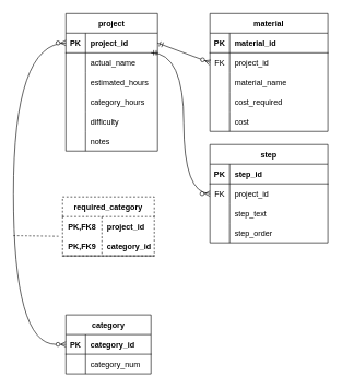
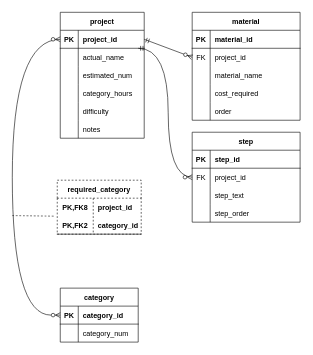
  <mxCell id="0" />
  <mxCell id="1" parent="0" />
  <mxCell id="2" value="project" style="shape=table;startSize=30;container=1;collapsible=1;childLayout=tableLayout;fixedRows=1;rowLines=0;fontStyle=1;align=center;resizeLast=1;" parent="1" vertex="1"><mxGeometry x="100" y="20" width="140" height="210" as="geometry" /></mxCell>
  <mxCell id="3" value="" style="shape=tableRow;horizontal=0;startSize=0;swimlaneHead=0;swimlaneBody=0;fillColor=none;collapsible=0;dropTarget=0;points=[[0,0.5],[1,0.5]];portConstraint=eastwest;top=0;left=0;right=0;bottom=1;" parent="2" vertex="1"><mxGeometry y="30" width="140" height="30" as="geometry" /></mxCell>
  <mxCell id="4" value="PK" style="shape=partialRectangle;connectable=0;fillColor=none;top=0;left=0;bottom=0;right=0;fontStyle=1;overflow=hidden;" parent="3" vertex="1"><mxGeometry width="30" height="30" as="geometry"><mxRectangle width="30" height="30" as="alternateBounds" /></mxGeometry></mxCell>
  <mxCell id="5" value="project_id" style="shape=partialRectangle;connectable=0;fillColor=none;top=0;left=0;bottom=0;right=0;align=left;spacingLeft=6;fontStyle=1;overflow=hidden;" parent="3" vertex="1"><mxGeometry x="30" width="110" height="30" as="geometry"><mxRectangle width="110" height="30" as="alternateBounds" /></mxGeometry></mxCell>
  <mxCell id="6" value="" style="shape=tableRow;horizontal=0;startSize=0;swimlaneHead=0;swimlaneBody=0;fillColor=none;collapsible=0;dropTarget=0;points=[[0,0.5],[1,0.5]];portConstraint=eastwest;top=0;left=0;right=0;bottom=0;" parent="2" vertex="1"><mxGeometry y="60" width="140" height="30" as="geometry" /></mxCell>
  <mxCell id="7" value="" style="shape=partialRectangle;connectable=0;fillColor=none;top=0;left=0;bottom=0;right=0;editable=1;overflow=hidden;" parent="6" vertex="1"><mxGeometry width="30" height="30" as="geometry"><mxRectangle width="30" height="30" as="alternateBounds" /></mxGeometry></mxCell>
  <mxCell id="8" value="actual_name" style="shape=partialRectangle;connectable=0;fillColor=none;top=0;left=0;bottom=0;right=0;align=left;spacingLeft=6;overflow=hidden;" parent="6" vertex="1"><mxGeometry x="30" width="110" height="30" as="geometry"><mxRectangle width="110" height="30" as="alternateBounds" /></mxGeometry></mxCell>
  <mxCell id="9" value="" style="shape=tableRow;horizontal=0;startSize=0;swimlaneHead=0;swimlaneBody=0;fillColor=none;collapsible=0;dropTarget=0;points=[[0,0.5],[1,0.5]];portConstraint=eastwest;top=0;left=0;right=0;bottom=0;" parent="2" vertex="1"><mxGeometry y="90" width="140" height="30" as="geometry" /></mxCell>
  <mxCell id="10" value="" style="shape=partialRectangle;connectable=0;fillColor=none;top=0;left=0;bottom=0;right=0;editable=1;overflow=hidden;" parent="9" vertex="1"><mxGeometry width="30" height="30" as="geometry"><mxRectangle width="30" height="30" as="alternateBounds" /></mxGeometry></mxCell>
- <mxCell id="11" value="estimated_hours" style="shape=partialRectangle;connectable=0;fillColor=none;top=0;left=0;bottom=0;right=0;align=left;spacingLeft=6;overflow=hidden;" parent="9" vertex="1"><mxGeometry x="30" width="110" height="30" as="geometry"><mxRectangle width="110" height="30" as="alternateBounds" /></mxGeometry></mxCell>
+ <mxCell id="11" value="estimated_num" style="shape=partialRectangle;connectable=0;fillColor=none;top=0;left=0;bottom=0;right=0;align=left;spacingLeft=6;overflow=hidden;" parent="9" vertex="1"><mxGeometry x="30" width="110" height="30" as="geometry"><mxRectangle width="110" height="30" as="alternateBounds" /></mxGeometry></mxCell>
  <mxCell id="12" value="" style="shape=tableRow;horizontal=0;startSize=0;swimlaneHead=0;swimlaneBody=0;fillColor=none;collapsible=0;dropTarget=0;points=[[0,0.5],[1,0.5]];portConstraint=eastwest;top=0;left=0;right=0;bottom=0;" parent="2" vertex="1"><mxGeometry y="120" width="140" height="30" as="geometry" /></mxCell>
  <mxCell id="13" value="" style="shape=partialRectangle;connectable=0;fillColor=none;top=0;left=0;bottom=0;right=0;editable=1;overflow=hidden;" parent="12" vertex="1"><mxGeometry width="30" height="30" as="geometry"><mxRectangle width="30" height="30" as="alternateBounds" /></mxGeometry></mxCell>
  <mxCell id="14" value="category_hours" style="shape=partialRectangle;connectable=0;fillColor=none;top=0;left=0;bottom=0;right=0;align=left;spacingLeft=6;overflow=hidden;" parent="12" vertex="1"><mxGeometry x="30" width="110" height="30" as="geometry"><mxRectangle width="110" height="30" as="alternateBounds" /></mxGeometry></mxCell>
  <mxCell id="15" style="shape=tableRow;horizontal=0;startSize=0;swimlaneHead=0;swimlaneBody=0;fillColor=none;collapsible=0;dropTarget=0;points=[[0,0.5],[1,0.5]];portConstraint=eastwest;top=0;left=0;right=0;bottom=0;" parent="2" vertex="1"><mxGeometry y="150" width="140" height="30" as="geometry" /></mxCell>
  <mxCell id="16" style="shape=partialRectangle;connectable=0;fillColor=none;top=0;left=0;bottom=0;right=0;editable=1;overflow=hidden;" parent="15" vertex="1"><mxGeometry width="30" height="30" as="geometry"><mxRectangle width="30" height="30" as="alternateBounds" /></mxGeometry></mxCell>
  <mxCell id="17" value="difficulty" style="shape=partialRectangle;connectable=0;fillColor=none;top=0;left=0;bottom=0;right=0;align=left;spacingLeft=6;overflow=hidden;" parent="15" vertex="1"><mxGeometry x="30" width="110" height="30" as="geometry"><mxRectangle width="110" height="30" as="alternateBounds" /></mxGeometry></mxCell>
  <mxCell id="18" style="shape=tableRow;horizontal=0;startSize=0;swimlaneHead=0;swimlaneBody=0;fillColor=none;collapsible=0;dropTarget=0;points=[[0,0.5],[1,0.5]];portConstraint=eastwest;top=0;left=0;right=0;bottom=0;" parent="2" vertex="1"><mxGeometry y="180" width="140" height="30" as="geometry" /></mxCell>
  <mxCell id="19" style="shape=partialRectangle;connectable=0;fillColor=none;top=0;left=0;bottom=0;right=0;editable=1;overflow=hidden;" parent="18" vertex="1"><mxGeometry width="30" height="30" as="geometry"><mxRectangle width="30" height="30" as="alternateBounds" /></mxGeometry></mxCell>
  <mxCell id="20" value="notes" style="shape=partialRectangle;connectable=0;fillColor=none;top=0;left=0;bottom=0;right=0;align=left;spacingLeft=6;overflow=hidden;" parent="18" vertex="1"><mxGeometry x="30" width="110" height="30" as="geometry"><mxRectangle width="110" height="30" as="alternateBounds" /></mxGeometry></mxCell>
  <mxCell id="21" value="material" style="shape=table;startSize=30;container=1;collapsible=1;childLayout=tableLayout;fixedRows=1;rowLines=0;fontStyle=1;align=center;resizeLast=1;" parent="1" vertex="1"><mxGeometry x="320" y="20" width="180" height="180" as="geometry" /></mxCell>
  <mxCell id="22" value="" style="shape=tableRow;horizontal=0;startSize=0;swimlaneHead=0;swimlaneBody=0;fillColor=none;collapsible=0;dropTarget=0;points=[[0,0.5],[1,0.5]];portConstraint=eastwest;top=0;left=0;right=0;bottom=1;" parent="21" vertex="1"><mxGeometry y="30" width="180" height="30" as="geometry" /></mxCell>
  <mxCell id="23" value="PK" style="shape=partialRectangle;connectable=0;fillColor=none;top=0;left=0;bottom=0;right=0;fontStyle=1;overflow=hidden;" parent="22" vertex="1"><mxGeometry width="30" height="30" as="geometry"><mxRectangle width="30" height="30" as="alternateBounds" /></mxGeometry></mxCell>
  <mxCell id="24" value="material_id" style="shape=partialRectangle;connectable=0;fillColor=none;top=0;left=0;bottom=0;right=0;align=left;spacingLeft=6;fontStyle=1;overflow=hidden;" parent="22" vertex="1"><mxGeometry x="30" width="150" height="30" as="geometry"><mxRectangle width="150" height="30" as="alternateBounds" /></mxGeometry></mxCell>
  <mxCell id="25" value="" style="shape=tableRow;horizontal=0;startSize=0;swimlaneHead=0;swimlaneBody=0;fillColor=none;collapsible=0;dropTarget=0;points=[[0,0.5],[1,0.5]];portConstraint=eastwest;top=0;left=0;right=0;bottom=0;" parent="21" vertex="1"><mxGeometry y="60" width="180" height="30" as="geometry" /></mxCell>
  <mxCell id="26" value="FK" style="shape=partialRectangle;connectable=0;fillColor=none;top=0;left=0;bottom=0;right=0;editable=1;overflow=hidden;" parent="25" vertex="1"><mxGeometry width="30" height="30" as="geometry"><mxRectangle width="30" height="30" as="alternateBounds" /></mxGeometry></mxCell>
  <mxCell id="27" value="project_id" style="shape=partialRectangle;connectable=0;fillColor=none;top=0;left=0;bottom=0;right=0;align=left;spacingLeft=6;overflow=hidden;" parent="25" vertex="1"><mxGeometry x="30" width="150" height="30" as="geometry"><mxRectangle width="150" height="30" as="alternateBounds" /></mxGeometry></mxCell>
  <mxCell id="28" value="" style="shape=tableRow;horizontal=0;startSize=0;swimlaneHead=0;swimlaneBody=0;fillColor=none;collapsible=0;dropTarget=0;points=[[0,0.5],[1,0.5]];portConstraint=eastwest;top=0;left=0;right=0;bottom=0;" parent="21" vertex="1"><mxGeometry y="90" width="180" height="30" as="geometry" /></mxCell>
  <mxCell id="29" value="" style="shape=partialRectangle;connectable=0;fillColor=none;top=0;left=0;bottom=0;right=0;editable=1;overflow=hidden;" parent="28" vertex="1"><mxGeometry width="30" height="30" as="geometry"><mxRectangle width="30" height="30" as="alternateBounds" /></mxGeometry></mxCell>
  <mxCell id="30" value="material_name" style="shape=partialRectangle;connectable=0;fillColor=none;top=0;left=0;bottom=0;right=0;align=left;spacingLeft=6;overflow=hidden;" parent="28" vertex="1"><mxGeometry x="30" width="150" height="30" as="geometry"><mxRectangle width="150" height="30" as="alternateBounds" /></mxGeometry></mxCell>
  <mxCell id="31" value="" style="shape=tableRow;horizontal=0;startSize=0;swimlaneHead=0;swimlaneBody=0;fillColor=none;collapsible=0;dropTarget=0;points=[[0,0.5],[1,0.5]];portConstraint=eastwest;top=0;left=0;right=0;bottom=0;" parent="21" vertex="1"><mxGeometry y="120" width="180" height="30" as="geometry" /></mxCell>
  <mxCell id="32" value="" style="shape=partialRectangle;connectable=0;fillColor=none;top=0;left=0;bottom=0;right=0;editable=1;overflow=hidden;" parent="31" vertex="1"><mxGeometry width="30" height="30" as="geometry"><mxRectangle width="30" height="30" as="alternateBounds" /></mxGeometry></mxCell>
  <mxCell id="33" value="cost_required" style="shape=partialRectangle;connectable=0;fillColor=none;top=0;left=0;bottom=0;right=0;align=left;spacingLeft=6;overflow=hidden;" parent="31" vertex="1"><mxGeometry x="30" width="150" height="30" as="geometry"><mxRectangle width="150" height="30" as="alternateBounds" /></mxGeometry></mxCell>
  <mxCell id="34" style="shape=tableRow;horizontal=0;startSize=0;swimlaneHead=0;swimlaneBody=0;fillColor=none;collapsible=0;dropTarget=0;points=[[0,0.5],[1,0.5]];portConstraint=eastwest;top=0;left=0;right=0;bottom=0;" parent="21" vertex="1"><mxGeometry y="150" width="180" height="30" as="geometry" /></mxCell>
  <mxCell id="35" style="shape=partialRectangle;connectable=0;fillColor=none;top=0;left=0;bottom=0;right=0;editable=1;overflow=hidden;" parent="34" vertex="1"><mxGeometry width="30" height="30" as="geometry"><mxRectangle width="30" height="30" as="alternateBounds" /></mxGeometry></mxCell>
- <mxCell id="36" value="cost" style="shape=partialRectangle;connectable=0;fillColor=none;top=0;left=0;bottom=0;right=0;align=left;spacingLeft=6;overflow=hidden;" parent="34" vertex="1"><mxGeometry x="30" width="150" height="30" as="geometry"><mxRectangle width="150" height="30" as="alternateBounds" /></mxGeometry></mxCell>
+ <mxCell id="36" value="order" style="shape=partialRectangle;connectable=0;fillColor=none;top=0;left=0;bottom=0;right=0;align=left;spacingLeft=6;overflow=hidden;" parent="34" vertex="1"><mxGeometry x="30" width="150" height="30" as="geometry"><mxRectangle width="150" height="30" as="alternateBounds" /></mxGeometry></mxCell>
  <mxCell id="37" value="step" style="shape=table;startSize=30;container=1;collapsible=1;childLayout=tableLayout;fixedRows=1;rowLines=0;fontStyle=1;align=center;resizeLast=1;" parent="1" vertex="1"><mxGeometry x="320" y="220" width="180" height="150" as="geometry" /></mxCell>
  <mxCell id="38" value="" style="shape=tableRow;horizontal=0;startSize=0;swimlaneHead=0;swimlaneBody=0;fillColor=none;collapsible=0;dropTarget=0;points=[[0,0.5],[1,0.5]];portConstraint=eastwest;top=0;left=0;right=0;bottom=1;" parent="37" vertex="1"><mxGeometry y="30" width="180" height="30" as="geometry" /></mxCell>
  <mxCell id="39" value="PK" style="shape=partialRectangle;connectable=0;fillColor=none;top=0;left=0;bottom=0;right=0;fontStyle=1;overflow=hidden;" parent="38" vertex="1"><mxGeometry width="30" height="30" as="geometry"><mxRectangle width="30" height="30" as="alternateBounds" /></mxGeometry></mxCell>
  <mxCell id="40" value="step_id" style="shape=partialRectangle;connectable=0;fillColor=none;top=0;left=0;bottom=0;right=0;align=left;spacingLeft=6;fontStyle=1;overflow=hidden;" parent="38" vertex="1"><mxGeometry x="30" width="150" height="30" as="geometry"><mxRectangle width="150" height="30" as="alternateBounds" /></mxGeometry></mxCell>
  <mxCell id="41" value="" style="shape=tableRow;horizontal=0;startSize=0;swimlaneHead=0;swimlaneBody=0;fillColor=none;collapsible=0;dropTarget=0;points=[[0,0.5],[1,0.5]];portConstraint=eastwest;top=0;left=0;right=0;bottom=0;" parent="37" vertex="1"><mxGeometry y="60" width="180" height="30" as="geometry" /></mxCell>
  <mxCell id="42" value="FK" style="shape=partialRectangle;connectable=0;fillColor=none;top=0;left=0;bottom=0;right=0;editable=1;overflow=hidden;" parent="41" vertex="1"><mxGeometry width="30" height="30" as="geometry"><mxRectangle width="30" height="30" as="alternateBounds" /></mxGeometry></mxCell>
  <mxCell id="43" value="project_id" style="shape=partialRectangle;connectable=0;fillColor=none;top=0;left=0;bottom=0;right=0;align=left;spacingLeft=6;overflow=hidden;" parent="41" vertex="1"><mxGeometry x="30" width="150" height="30" as="geometry"><mxRectangle width="150" height="30" as="alternateBounds" /></mxGeometry></mxCell>
  <mxCell id="44" value="" style="shape=tableRow;horizontal=0;startSize=0;swimlaneHead=0;swimlaneBody=0;fillColor=none;collapsible=0;dropTarget=0;points=[[0,0.5],[1,0.5]];portConstraint=eastwest;top=0;left=0;right=0;bottom=0;" parent="37" vertex="1"><mxGeometry y="90" width="180" height="30" as="geometry" /></mxCell>
  <mxCell id="45" value="" style="shape=partialRectangle;connectable=0;fillColor=none;top=0;left=0;bottom=0;right=0;editable=1;overflow=hidden;" parent="44" vertex="1"><mxGeometry width="30" height="30" as="geometry"><mxRectangle width="30" height="30" as="alternateBounds" /></mxGeometry></mxCell>
  <mxCell id="46" value="step_text" style="shape=partialRectangle;connectable=0;fillColor=none;top=0;left=0;bottom=0;right=0;align=left;spacingLeft=6;overflow=hidden;" parent="44" vertex="1"><mxGeometry x="30" width="150" height="30" as="geometry"><mxRectangle width="150" height="30" as="alternateBounds" /></mxGeometry></mxCell>
  <mxCell id="47" value="" style="shape=tableRow;horizontal=0;startSize=0;swimlaneHead=0;swimlaneBody=0;fillColor=none;collapsible=0;dropTarget=0;points=[[0,0.5],[1,0.5]];portConstraint=eastwest;top=0;left=0;right=0;bottom=0;" parent="37" vertex="1"><mxGeometry y="120" width="180" height="30" as="geometry" /></mxCell>
  <mxCell id="48" value="" style="shape=partialRectangle;connectable=0;fillColor=none;top=0;left=0;bottom=0;right=0;editable=1;overflow=hidden;" parent="47" vertex="1"><mxGeometry width="30" height="30" as="geometry"><mxRectangle width="30" height="30" as="alternateBounds" /></mxGeometry></mxCell>
  <mxCell id="49" value="step_order" style="shape=partialRectangle;connectable=0;fillColor=none;top=0;left=0;bottom=0;right=0;align=left;spacingLeft=6;overflow=hidden;" parent="47" vertex="1"><mxGeometry x="30" width="150" height="30" as="geometry"><mxRectangle width="150" height="30" as="alternateBounds" /></mxGeometry></mxCell>
  <mxCell id="50" value="category" style="shape=table;startSize=30;container=1;collapsible=1;childLayout=tableLayout;fixedRows=1;rowLines=0;fontStyle=1;align=center;resizeLast=1;" parent="1" vertex="1"><mxGeometry x="100" y="480" width="130" height="90" as="geometry" /></mxCell>
  <mxCell id="51" value="" style="shape=tableRow;horizontal=0;startSize=0;swimlaneHead=0;swimlaneBody=0;fillColor=none;collapsible=0;dropTarget=0;points=[[0,0.5],[1,0.5]];portConstraint=eastwest;top=0;left=0;right=0;bottom=1;" parent="50" vertex="1"><mxGeometry y="30" width="130" height="30" as="geometry" /></mxCell>
  <mxCell id="52" value="PK" style="shape=partialRectangle;connectable=0;fillColor=none;top=0;left=0;bottom=0;right=0;fontStyle=1;overflow=hidden;" parent="51" vertex="1"><mxGeometry width="30" height="30" as="geometry"><mxRectangle width="30" height="30" as="alternateBounds" /></mxGeometry></mxCell>
  <mxCell id="53" value="category_id" style="shape=partialRectangle;connectable=0;fillColor=none;top=0;left=0;bottom=0;right=0;align=left;spacingLeft=6;fontStyle=1;overflow=hidden;" parent="51" vertex="1"><mxGeometry x="30" width="100" height="30" as="geometry"><mxRectangle width="100" height="30" as="alternateBounds" /></mxGeometry></mxCell>
  <mxCell id="54" value="" style="shape=tableRow;horizontal=0;startSize=0;swimlaneHead=0;swimlaneBody=0;fillColor=none;collapsible=0;dropTarget=0;points=[[0,0.5],[1,0.5]];portConstraint=eastwest;top=0;left=0;right=0;bottom=0;" parent="50" vertex="1"><mxGeometry y="60" width="130" height="30" as="geometry" /></mxCell>
  <mxCell id="55" value="" style="shape=partialRectangle;connectable=0;fillColor=none;top=0;left=0;bottom=0;right=0;editable=1;overflow=hidden;" parent="54" vertex="1"><mxGeometry width="30" height="30" as="geometry"><mxRectangle width="30" height="30" as="alternateBounds" /></mxGeometry></mxCell>
  <mxCell id="56" value="category_num" style="shape=partialRectangle;connectable=0;fillColor=none;top=0;left=0;bottom=0;right=0;align=left;spacingLeft=6;overflow=hidden;" parent="54" vertex="1"><mxGeometry x="30" width="100" height="30" as="geometry"><mxRectangle width="100" height="30" as="alternateBounds" /></mxGeometry></mxCell>
  <mxCell id="57" value="required_category" style="shape=table;startSize=30;container=1;collapsible=1;childLayout=tableLayout;fixedRows=1;rowLines=0;fontStyle=1;align=center;resizeLast=1;dashed=1;" parent="1" vertex="1"><mxGeometry x="95" y="300" width="140" height="90" as="geometry" /></mxCell>
  <mxCell id="58" value="" style="shape=tableRow;horizontal=0;startSize=0;swimlaneHead=0;swimlaneBody=0;fillColor=none;collapsible=0;dropTarget=0;points=[[0,0.5],[1,0.5]];portConstraint=eastwest;top=0;left=0;right=0;bottom=0;" parent="57" vertex="1"><mxGeometry y="30" width="140" height="30" as="geometry" /></mxCell>
  <mxCell id="59" value="PK,FK8" style="shape=partialRectangle;connectable=0;fillColor=none;top=0;left=0;bottom=0;right=0;fontStyle=1;overflow=hidden;" parent="58" vertex="1"><mxGeometry width="60" height="30" as="geometry"><mxRectangle width="60" height="30" as="alternateBounds" /></mxGeometry></mxCell>
  <mxCell id="60" value="project_id" style="shape=partialRectangle;connectable=0;fillColor=none;top=0;left=0;bottom=0;right=0;align=left;spacingLeft=6;fontStyle=1;overflow=hidden;" parent="58" vertex="1"><mxGeometry x="60" width="80" height="30" as="geometry"><mxRectangle width="80" height="30" as="alternateBounds" /></mxGeometry></mxCell>
  <mxCell id="61" value="" style="shape=tableRow;horizontal=0;startSize=0;swimlaneHead=0;swimlaneBody=0;fillColor=none;collapsible=0;dropTarget=0;points=[[0,0.5],[1,0.5]];portConstraint=eastwest;top=0;left=0;right=0;bottom=1;" parent="57" vertex="1"><mxGeometry y="60" width="140" height="30" as="geometry" /></mxCell>
- <mxCell id="62" value="PK,FK9" style="shape=partialRectangle;connectable=0;fillColor=none;top=0;left=0;bottom=0;right=0;fontStyle=1;overflow=hidden;" parent="61" vertex="1"><mxGeometry width="60" height="30" as="geometry"><mxRectangle width="60" height="30" as="alternateBounds" /></mxGeometry></mxCell>
+ <mxCell id="62" value="PK,FK2" style="shape=partialRectangle;connectable=0;fillColor=none;top=0;left=0;bottom=0;right=0;fontStyle=1;overflow=hidden;" parent="61" vertex="1"><mxGeometry width="60" height="30" as="geometry"><mxRectangle width="60" height="30" as="alternateBounds" /></mxGeometry></mxCell>
  <mxCell id="63" value="category_id" style="shape=partialRectangle;connectable=0;fillColor=none;top=0;left=0;bottom=0;right=0;align=left;spacingLeft=6;fontStyle=1;overflow=hidden;" parent="61" vertex="1"><mxGeometry x="60" width="80" height="30" as="geometry"><mxRectangle width="80" height="30" as="alternateBounds" /></mxGeometry></mxCell>
  <mxCell id="64" value="" style="fontSize=12;html=1;endArrow=ERzeroToMany;endFill=1;rounded=0;exitX=0;exitY=0.5;exitDx=0;exitDy=0;edgeStyle=orthogonalEdgeStyle;curved=1;startArrow=ERzeroToMany;startFill=0;entryX=0;entryY=0.5;entryDx=0;entryDy=0;" parent="1" source="51" target="3" edge="1"><mxGeometry width="100" height="100" relative="1" as="geometry"><mxPoint x="0" y="260" as="sourcePoint" /><mxPoint x="100" y="160" as="targetPoint" /><Array as="points"><mxPoint x="20" y="525" /><mxPoint x="20" y="65" /></Array></mxGeometry></mxCell>
  <mxCell id="65" value="" style="endArrow=none;html=1;rounded=0;dashed=1;curved=1;" parent="1" edge="1"><mxGeometry relative="1" as="geometry"><mxPoint x="20" y="359" as="sourcePoint" /><mxPoint x="90" as="targetPoint" y="360" /></mxGeometry></mxCell>
  <mxCell id="66" value="" style="fontSize=12;html=1;endArrow=ERzeroToMany;endFill=1;rounded=0;exitX=1;exitY=0.5;exitDx=0;exitDy=0;entryX=0;entryY=0.5;entryDx=0;entryDy=0;startArrow=ERmandOne;startFill=0;" parent="1" source="3" target="25" edge="1"><mxGeometry width="100" height="100" relative="1" as="geometry"><mxPoint x="250" y="160" as="sourcePoint" /><mxPoint x="350" y="60" as="targetPoint" /></mxGeometry></mxCell>
  <mxCell id="67" value="" style="fontSize=12;html=1;endArrow=ERzeroToMany;endFill=1;rounded=0;startArrow=ERmandOne;startFill=0;edgeStyle=orthogonalEdgeStyle;curved=1;entryX=0;entryY=0.5;entryDx=0;entryDy=0;" parent="1" target="41" edge="1"><mxGeometry width="100" height="100" relative="1" as="geometry"><mxPoint x="230" y="80" as="sourcePoint" /><mxPoint x="310" y="550" as="targetPoint" /><Array as="points"><mxPoint x="280" y="80" /><mxPoint x="280" y="295" /></Array></mxGeometry></mxCell>
